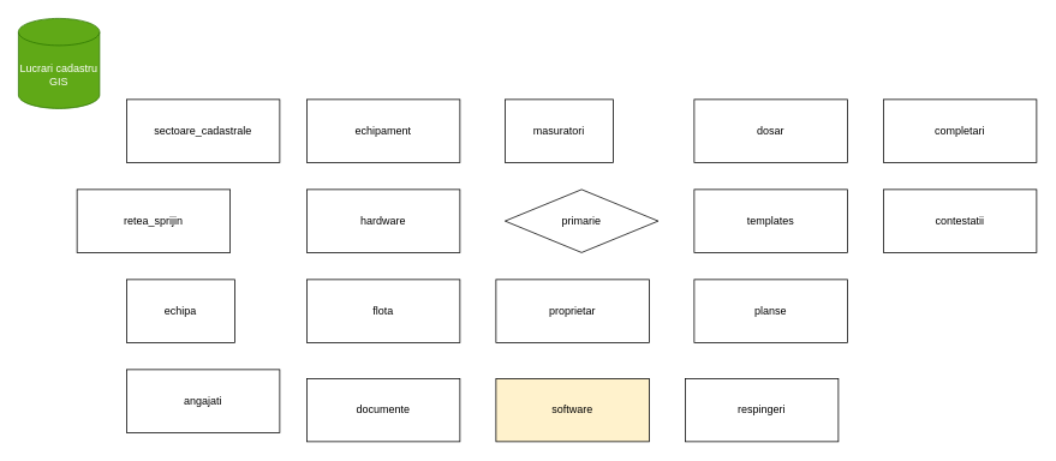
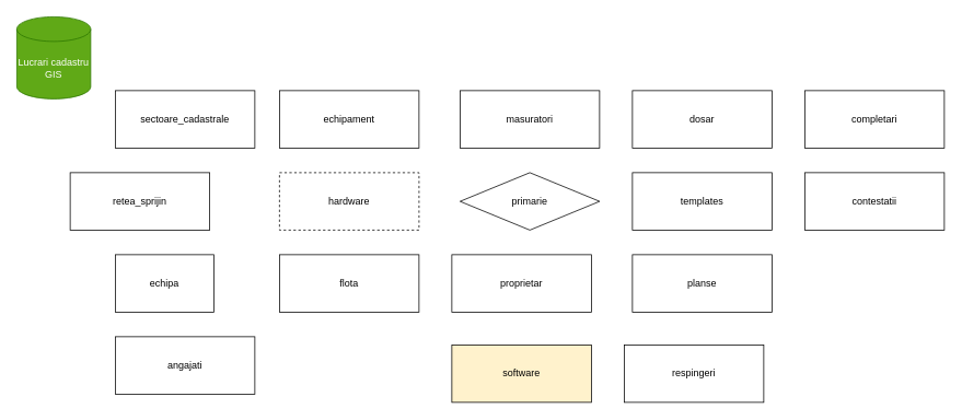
  <mxCell id="0" />
  <mxCell id="1" parent="0" />
  <mxCell id="2" value="Lucrari cadastru GIS" style="shape=cylinder3;whiteSpace=wrap;html=1;boundedLbl=1;backgroundOutline=1;size=15;fillColor=#60a917;fontColor=#ffffff;strokeColor=#2D7600;" vertex="1" parent="1"><mxGeometry width="90" height="100" as="geometry" x="20" y="20" /></mxCell>
  <mxCell id="3" value="sectoare_cadastrale" style="rounded=0;whiteSpace=wrap;html=1;" vertex="1" parent="1"><mxGeometry x="140" y="110" width="170" height="70" as="geometry" /></mxCell>
  <mxCell id="4" value="retea_sprijin" style="rounded=0;whiteSpace=wrap;html=1;" vertex="1" parent="1"><mxGeometry x="85" y="210" width="170" height="70" as="geometry" /></mxCell>
  <mxCell id="5" value="echipa" style="rounded=0;whiteSpace=wrap;html=1;" vertex="1" parent="1"><mxGeometry x="140" y="310" width="120" height="70" as="geometry" /></mxCell>
  <mxCell id="6" value="angajati" style="rounded=0;whiteSpace=wrap;html=1;" vertex="1" parent="1"><mxGeometry x="140" y="410" width="170" height="70" as="geometry" /></mxCell>
  <mxCell id="7" value="echipament" style="rounded=0;whiteSpace=wrap;html=1;" vertex="1" parent="1"><mxGeometry x="340" y="110" width="170" height="70" as="geometry" /></mxCell>
- <mxCell id="8" value="hardware" style="rounded=0;whiteSpace=wrap;html=1;" vertex="1" parent="1"><mxGeometry x="340" y="210" width="170" height="70" as="geometry" /></mxCell>
+ <mxCell id="8" value="hardware" style="rounded=0;whiteSpace=wrap;html=1;dashed=1;" vertex="1" parent="1"><mxGeometry x="340" y="210" width="170" height="70" as="geometry" /></mxCell>
  <mxCell id="9" value="flota" style="rounded=0;whiteSpace=wrap;html=1;" vertex="1" parent="1"><mxGeometry x="340" y="310" width="170" height="70" as="geometry" /></mxCell>
- <mxCell id="10" value="documente" style="rounded=0;whiteSpace=wrap;html=1;" vertex="1" parent="1"><mxGeometry x="340" y="420" width="170" height="70" as="geometry" /></mxCell>
- <mxCell id="11" value="masuratori" style="rounded=0;whiteSpace=wrap;html=1;" vertex="1" parent="1"><mxGeometry x="560" y="110" width="120" height="70" as="geometry" /></mxCell>
+ <mxCell id="11" value="masuratori" style="rounded=0;whiteSpace=wrap;html=1;" vertex="1" parent="1"><mxGeometry x="560" y="110" width="170" height="70" as="geometry" /></mxCell>
  <mxCell id="12" value="primarie" style="rhombus;whiteSpace=wrap;html=1;" vertex="1" parent="1"><mxGeometry x="560" y="210" width="170" height="70" as="geometry" /></mxCell>
  <mxCell id="13" value="proprietar" style="rounded=0;whiteSpace=wrap;html=1;" vertex="1" parent="1"><mxGeometry x="550" y="310" width="170" height="70" as="geometry" /></mxCell>
  <mxCell id="14" value="software" style="rounded=0;whiteSpace=wrap;html=1;fillColor=#fff2cc;" vertex="1" parent="1"><mxGeometry x="550" y="420" width="170" height="70" as="geometry" /></mxCell>
  <mxCell id="15" value="dosar" style="rounded=0;whiteSpace=wrap;html=1;" vertex="1" parent="1"><mxGeometry x="770" y="110" width="170" height="70" as="geometry" /></mxCell>
  <mxCell id="16" value="templates" style="rounded=0;whiteSpace=wrap;html=1;" vertex="1" parent="1"><mxGeometry x="770" y="210" width="170" height="70" as="geometry" /></mxCell>
  <mxCell id="17" value="planse" style="rounded=0;whiteSpace=wrap;html=1;" vertex="1" parent="1"><mxGeometry x="770" y="310" width="170" height="70" as="geometry" /></mxCell>
  <mxCell id="18" value="respingeri" style="rounded=0;whiteSpace=wrap;html=1;" vertex="1" parent="1"><mxGeometry x="760" y="420" width="170" height="70" as="geometry" /></mxCell>
  <mxCell id="19" value="completari" style="rounded=0;whiteSpace=wrap;html=1;" vertex="1" parent="1"><mxGeometry x="980" y="110" width="170" height="70" as="geometry" /></mxCell>
  <mxCell id="20" value="contestatii" style="rounded=0;whiteSpace=wrap;html=1;" vertex="1" parent="1"><mxGeometry x="980" y="210" width="170" height="70" as="geometry" /></mxCell>
